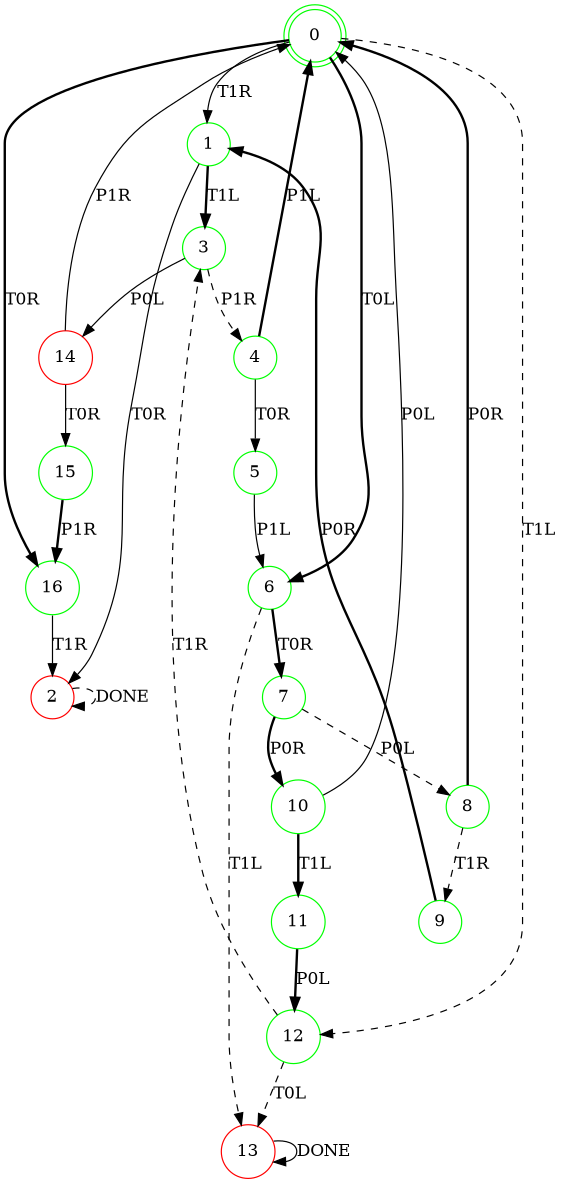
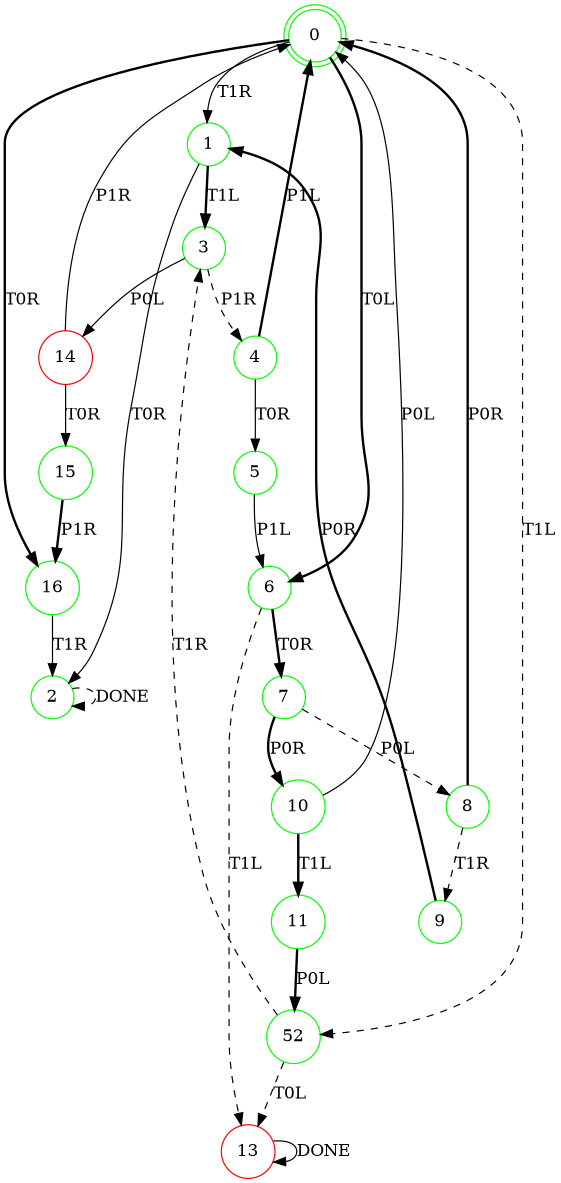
  digraph {
    node [color=green shape=circle]
    edge [style=bold]
    0 [shape=doublecircle]
    1
    6
-   12
+   12 [label=52]
    16
-   2 [color=red]
+   2
    3
    7
    13 [color=red]
    4
    14 [color=red]
    5
    15
    8
    10
    9
    11
    0 -> 1 [label=T1R style=solid]
    0 -> 6 [label=T0L]
    0 -> 12 [label=T1L style=dashed]
    0 -> 16 [label=T0R]
    1 -> 2 [label=T0R style=solid]
    1 -> 3 [label=T1L]
    6 -> 7 [label=T0R]
    6 -> 13 [label=T1L style=dashed]
    12 -> 3 [label=T1R style=dashed]
    12 -> 13 [label=T0L style=dashed]
    16 -> 2 [label=T1R style=solid]
    2 -> 2 [label=DONE style=dashed]
    3 -> 4 [label=P1R style=dashed]
    3 -> 14 [label=P0L style=solid]
    7 -> 8 [label=P0L style=dashed]
    7 -> 10 [label=P0R]
    13 -> 13 [label=DONE style=solid]
    4 -> 0 [label=P1L]
    4 -> 5 [label=T0R style=solid]
    14 -> 0 [label=P1R style=solid]
    14 -> 15 [label=T0R style=solid]
    5 -> 6 [label=P1L style=solid]
    15 -> 16 [label=P1R]
    8 -> 0 [label=P0R]
    8 -> 9 [label=T1R style=dashed]
    10 -> 0 [label=P0L style=solid]
    10 -> 11 [label=T1L]
    9 -> 1 [label=P0R]
    11 -> 12 [label=P0L]
  }
